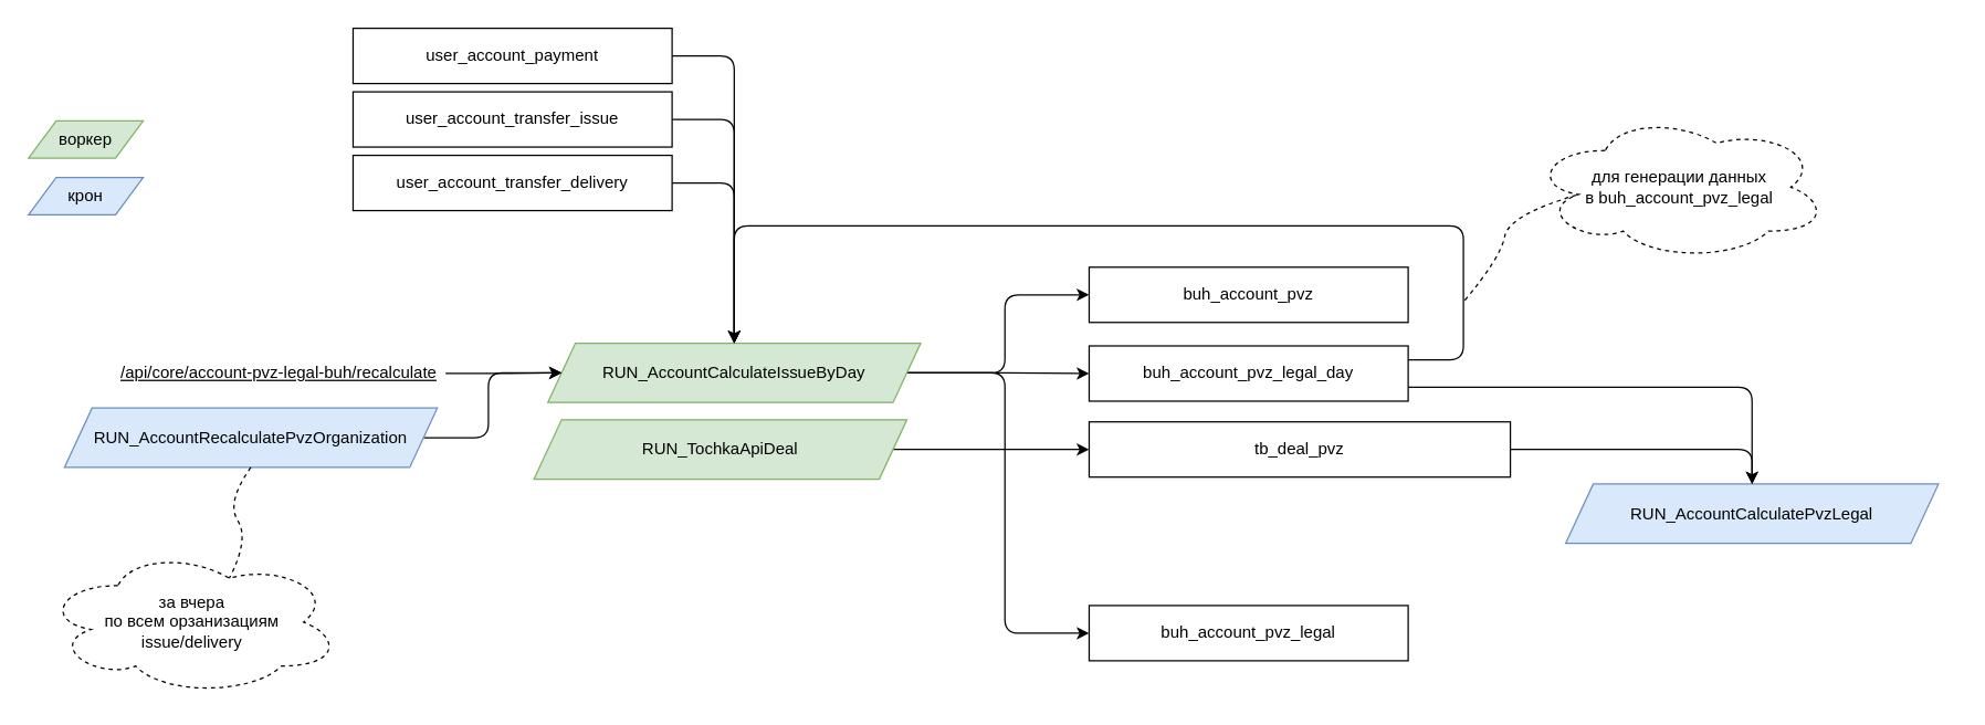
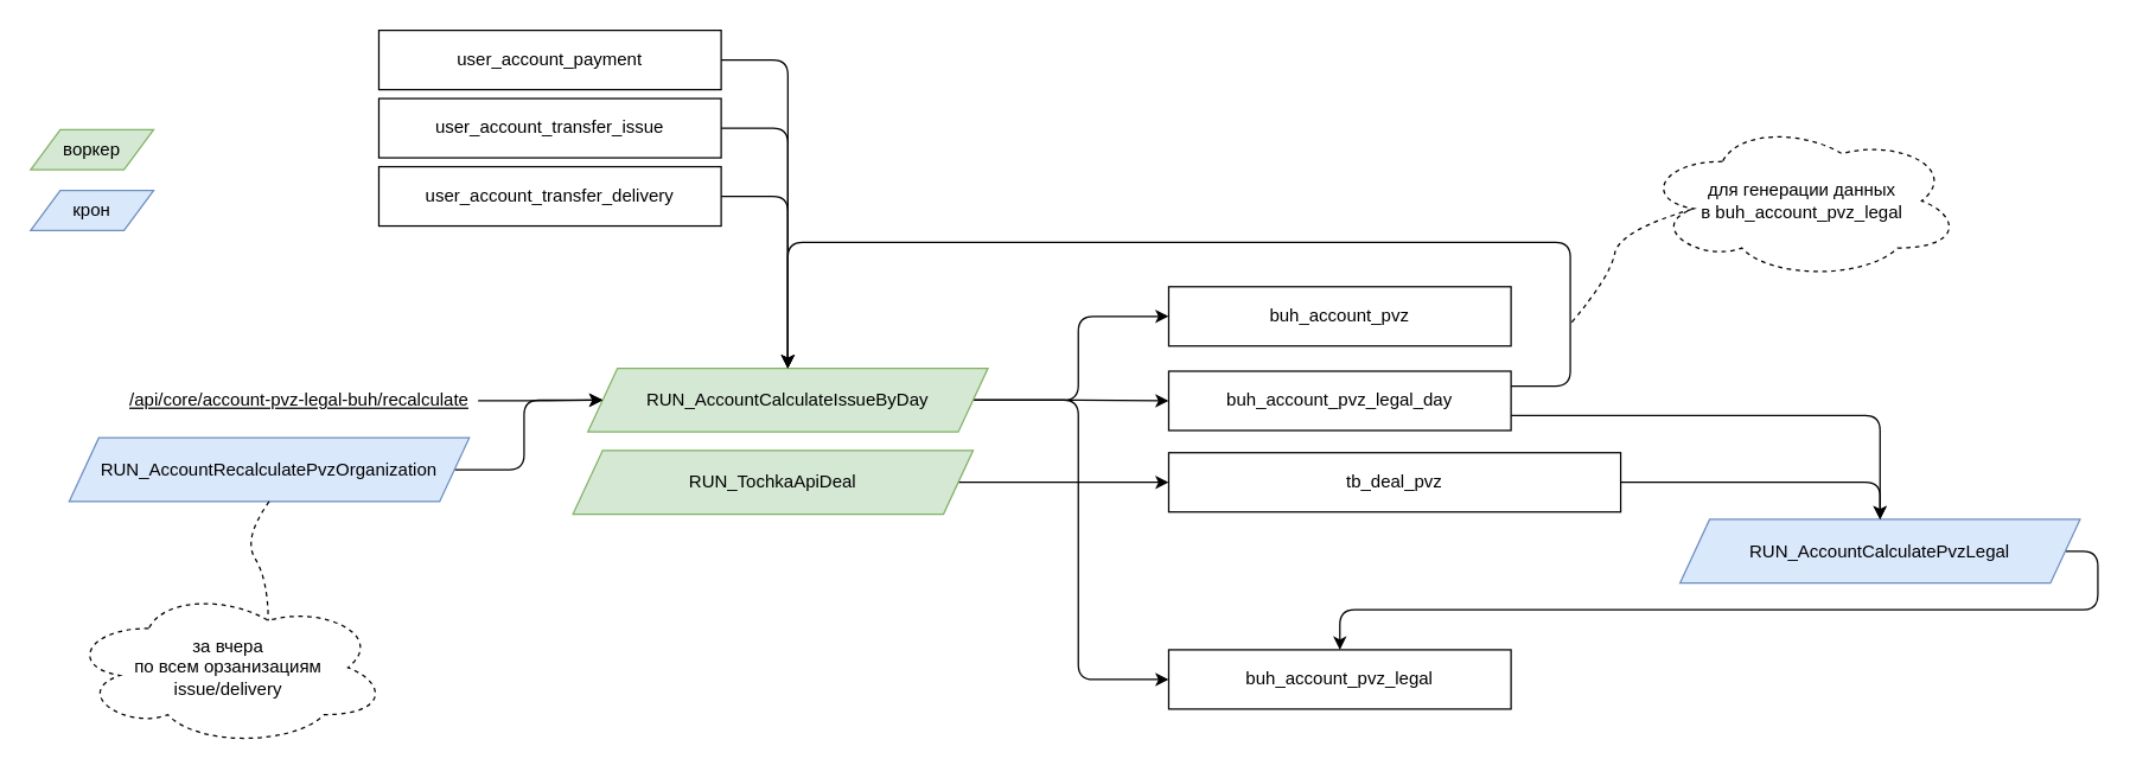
  <mxCell id="0" />
  <mxCell id="1" parent="0" />
  <mxCell id="2" style="edgeStyle=orthogonalEdgeStyle;rounded=1;orthogonalLoop=1;jettySize=auto;html=1;entryX=0;entryY=0.5;entryDx=0;entryDy=0;" edge="1" parent="1" source="5" target="18"><mxGeometry relative="1" as="geometry" /></mxCell>
  <mxCell id="3" style="edgeStyle=orthogonalEdgeStyle;rounded=0;orthogonalLoop=1;jettySize=auto;html=1;entryX=0;entryY=0.5;entryDx=0;entryDy=0;" edge="1" parent="1" source="5" target="17"><mxGeometry relative="1" as="geometry" /></mxCell>
  <mxCell id="4" style="edgeStyle=orthogonalEdgeStyle;rounded=1;orthogonalLoop=1;jettySize=auto;html=1;entryX=0;entryY=0.5;entryDx=0;entryDy=0;" edge="1" parent="1" source="5" target="14"><mxGeometry relative="1" as="geometry" /></mxCell>
  <mxCell id="5" value="RUN_AccountCalculateIssueByDay" style="shape=parallelogram;perimeter=parallelogramPerimeter;whiteSpace=wrap;html=1;fixedSize=1;fillColor=#d5e8d4;strokeColor=#82b366;gradientColor=none;" vertex="1" parent="1"><mxGeometry x="396" y="248" width="270" height="43" as="geometry" /></mxCell>
+ <mxCell id="6" style="edgeStyle=orthogonalEdgeStyle;rounded=1;orthogonalLoop=1;jettySize=auto;html=1;entryX=0.5;entryY=0;entryDx=0;entryDy=0;exitX=1;exitY=0.5;exitDx=0;exitDy=0;" edge="1" parent="1" source="7" target="14"><mxGeometry relative="1" as="geometry"><Array as="points"><mxPoint x="1415" y="371" /><mxPoint x="1415" y="411" /><mxPoint x="903" y="411" /></Array></mxGeometry></mxCell>
  <mxCell id="7" value="RUN_AccountCalculatePvzLegal" style="shape=parallelogram;perimeter=parallelogramPerimeter;whiteSpace=wrap;html=1;fixedSize=1;fillColor=#dae8fc;strokeColor=#6c8ebf;" vertex="1" parent="1"><mxGeometry x="1133" y="350" width="270" height="43" as="geometry" /></mxCell>
  <mxCell id="8" style="edgeStyle=orthogonalEdgeStyle;rounded=1;orthogonalLoop=1;jettySize=auto;html=1;entryX=0;entryY=0.5;entryDx=0;entryDy=0;" edge="1" parent="1" source="9" target="5"><mxGeometry relative="1" as="geometry"><Array as="points"><mxPoint x="353" y="317" /><mxPoint x="353" y="270" /></Array></mxGeometry></mxCell>
  <mxCell id="9" value="RUN_AccountRecalculatePvzOrganization" style="shape=parallelogram;perimeter=parallelogramPerimeter;whiteSpace=wrap;html=1;fixedSize=1;fillColor=#dae8fc;strokeColor=#6c8ebf;" vertex="1" parent="1"><mxGeometry x="46" y="295" width="270" height="43" as="geometry" /></mxCell>
  <mxCell id="10" style="edgeStyle=orthogonalEdgeStyle;rounded=1;orthogonalLoop=1;jettySize=auto;html=1;entryX=0;entryY=0.5;entryDx=0;entryDy=0;" edge="1" parent="1" source="11" target="5"><mxGeometry relative="1" as="geometry" /></mxCell>
  <mxCell id="11" value="&lt;u&gt;/api/core/account-pvz-legal-buh/recalculate&lt;/u&gt;" style="text;html=1;strokeColor=none;fillColor=none;align=center;verticalAlign=middle;whiteSpace=wrap;rounded=0;" vertex="1" parent="1"><mxGeometry x="81" y="255" width="241" height="30" as="geometry" /></mxCell>
  <mxCell id="12" value="воркер" style="shape=parallelogram;perimeter=parallelogramPerimeter;whiteSpace=wrap;html=1;fixedSize=1;fillColor=#d5e8d4;strokeColor=#82b366;" vertex="1" parent="1"><mxGeometry x="20" y="87" width="83" height="27" as="geometry" /></mxCell>
  <mxCell id="13" value="крон" style="shape=parallelogram;perimeter=parallelogramPerimeter;whiteSpace=wrap;html=1;fixedSize=1;fillColor=#dae8fc;strokeColor=#6c8ebf;" vertex="1" parent="1"><mxGeometry x="20" y="128" width="83" height="27" as="geometry" /></mxCell>
  <mxCell id="14" value="buh_account_pvz_legal" style="rounded=0;whiteSpace=wrap;html=1;" vertex="1" parent="1"><mxGeometry x="788" y="438" width="231" height="40" as="geometry" /></mxCell>
  <mxCell id="15" style="edgeStyle=orthogonalEdgeStyle;rounded=1;orthogonalLoop=1;jettySize=auto;html=1;entryX=0.5;entryY=0;entryDx=0;entryDy=0;exitX=1;exitY=0.25;exitDx=0;exitDy=0;" edge="1" parent="1" source="17" target="5"><mxGeometry relative="1" as="geometry"><Array as="points"><mxPoint x="1059" y="260" /><mxPoint x="1059" y="163" /><mxPoint x="531" y="163" /></Array></mxGeometry></mxCell>
  <mxCell id="16" style="edgeStyle=orthogonalEdgeStyle;rounded=1;orthogonalLoop=1;jettySize=auto;html=1;exitX=1;exitY=0.75;exitDx=0;exitDy=0;entryX=0.5;entryY=0;entryDx=0;entryDy=0;" edge="1" parent="1" source="17" target="7"><mxGeometry relative="1" as="geometry" /></mxCell>
  <mxCell id="17" value="buh_account_pvz_legal_day" style="rounded=0;whiteSpace=wrap;html=1;" vertex="1" parent="1"><mxGeometry x="788" y="250" width="231" height="40" as="geometry" /></mxCell>
  <mxCell id="18" value="buh_account_pvz" style="rounded=0;whiteSpace=wrap;html=1;" vertex="1" parent="1"><mxGeometry x="788" y="193" width="231" height="40" as="geometry" /></mxCell>
  <mxCell id="19" style="edgeStyle=orthogonalEdgeStyle;rounded=1;orthogonalLoop=1;jettySize=auto;html=1;entryX=0.5;entryY=0;entryDx=0;entryDy=0;" edge="1" parent="1" source="20" target="7"><mxGeometry relative="1" as="geometry"><Array as="points"><mxPoint x="1268" y="325" /></Array></mxGeometry></mxCell>
  <mxCell id="20" value="tb_deal_pvz" style="rounded=0;whiteSpace=wrap;html=1;" vertex="1" parent="1"><mxGeometry x="788" y="305" width="305" height="40" as="geometry" /></mxCell>
- <mxCell id="21" value="за вчера&lt;br&gt;по всем орзанизациям&lt;br&gt;issue/delivery" style="ellipse;shape=cloud;whiteSpace=wrap;html=1;dashed=1;" vertex="1" parent="1"><mxGeometry x="31" y="397" width="215" height="106" as="geometry" /></mxCell>
+ <mxCell id="21" value="за вчера&lt;br&gt;по всем орзанизациям&lt;br&gt;issue/delivery" style="ellipse;shape=cloud;whiteSpace=wrap;html=1;dashed=1;" vertex="1" parent="1"><mxGeometry x="46" y="397" width="215" height="106" as="geometry" /></mxCell>
  <mxCell id="22" value="" style="curved=1;endArrow=none;html=1;rounded=0;entryX=0.625;entryY=0.2;entryDx=0;entryDy=0;entryPerimeter=0;exitX=0.5;exitY=1;exitDx=0;exitDy=0;dashed=1;endFill=0;" edge="1" parent="1" source="9" target="21"><mxGeometry width="50" height="50" relative="1" as="geometry"><mxPoint x="106" y="408" as="sourcePoint" /><mxPoint x="156" y="358" as="targetPoint" /><Array as="points"><mxPoint x="163" y="363" /><mxPoint x="180" y="390" /></Array></mxGeometry></mxCell>
  <mxCell id="23" style="edgeStyle=orthogonalEdgeStyle;rounded=1;orthogonalLoop=1;jettySize=auto;html=1;entryX=0.5;entryY=0;entryDx=0;entryDy=0;" edge="1" parent="1" source="24" target="5"><mxGeometry relative="1" as="geometry"><Array as="points"><mxPoint x="531" y="40" /></Array></mxGeometry></mxCell>
  <mxCell id="24" value="user_account_payment" style="rounded=0;whiteSpace=wrap;html=1;" vertex="1" parent="1"><mxGeometry x="255" y="20" width="231" height="40" as="geometry" /></mxCell>
  <mxCell id="25" style="edgeStyle=orthogonalEdgeStyle;rounded=1;orthogonalLoop=1;jettySize=auto;html=1;entryX=0.5;entryY=0;entryDx=0;entryDy=0;" edge="1" parent="1" source="26" target="5"><mxGeometry relative="1" as="geometry"><Array as="points"><mxPoint x="531" y="86" /></Array></mxGeometry></mxCell>
  <mxCell id="26" value="user_account_transfer_issue" style="rounded=0;whiteSpace=wrap;html=1;" vertex="1" parent="1"><mxGeometry x="255" y="66" width="231" height="40" as="geometry" /></mxCell>
  <mxCell id="27" style="edgeStyle=orthogonalEdgeStyle;rounded=1;orthogonalLoop=1;jettySize=auto;html=1;entryX=0.5;entryY=0;entryDx=0;entryDy=0;" edge="1" parent="1" source="28" target="5"><mxGeometry relative="1" as="geometry"><Array as="points"><mxPoint x="531" y="132" /></Array></mxGeometry></mxCell>
  <mxCell id="28" value="user_account_transfer_delivery" style="rounded=0;whiteSpace=wrap;html=1;" vertex="1" parent="1"><mxGeometry x="255" y="112" width="231" height="40" as="geometry" /></mxCell>
  <mxCell id="29" value="для генерации данных&lt;br&gt;в buh_account_pvz_legal" style="ellipse;shape=cloud;whiteSpace=wrap;html=1;dashed=1;" vertex="1" parent="1"><mxGeometry x="1108" y="82" width="215" height="106" as="geometry" /></mxCell>
  <mxCell id="30" value="" style="curved=1;endArrow=none;html=1;rounded=0;entryX=0.16;entryY=0.55;entryDx=0;entryDy=0;entryPerimeter=0;dashed=1;endFill=0;" edge="1" parent="1" target="29"><mxGeometry width="50" height="50" relative="1" as="geometry"><mxPoint x="1060" y="217" as="sourcePoint" /><mxPoint x="1079" y="295" as="targetPoint" /><Array as="points"><mxPoint x="1086" y="186" /><mxPoint x="1092" y="155" /></Array></mxGeometry></mxCell>
  <mxCell id="31" style="edgeStyle=orthogonalEdgeStyle;rounded=0;orthogonalLoop=1;jettySize=auto;html=1;entryX=0;entryY=0.5;entryDx=0;entryDy=0;" edge="1" parent="1" source="32" target="20"><mxGeometry relative="1" as="geometry" /></mxCell>
  <mxCell id="32" value="RUN_TochkaApiDeal" style="shape=parallelogram;perimeter=parallelogramPerimeter;whiteSpace=wrap;html=1;fixedSize=1;fillColor=#d5e8d4;strokeColor=#82b366;gradientColor=none;" vertex="1" parent="1"><mxGeometry x="386" y="303.5" width="270" height="43" as="geometry" /></mxCell>
